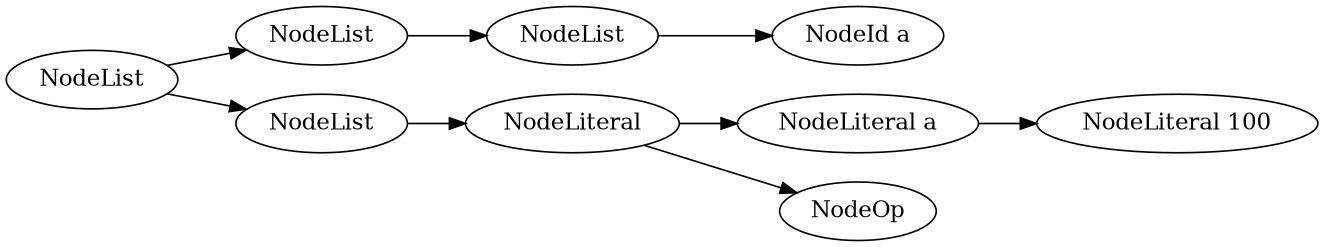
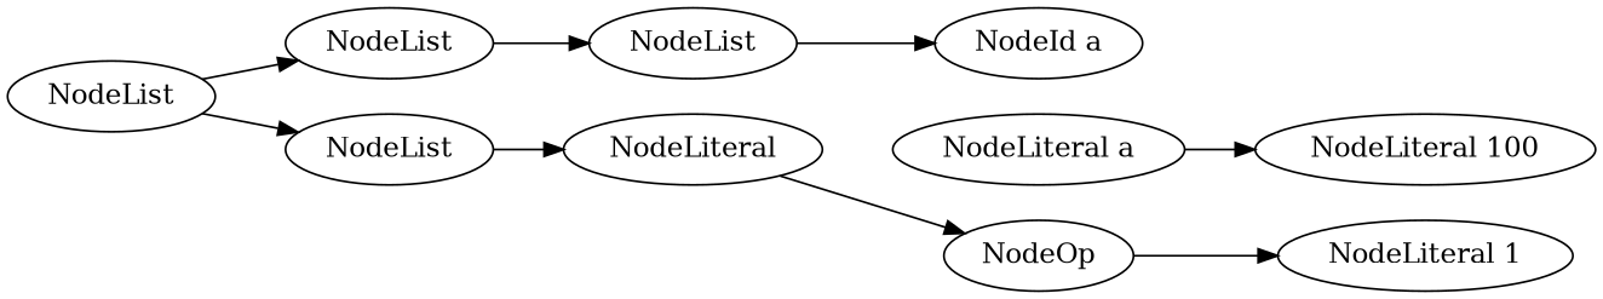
  digraph {
    rankdir=LR
    node [shape=ellipse]
    n1 [label=NodeList]
    n2 [label=NodeList]
    n3 [label=NodeList]
    n4 [label=NodeList]
    n5 [label=NodeLiteral]
    n6 [label="NodeId a"]
    n7 [label="NodeLiteral a"]
    n8 [label=NodeOp]
    n9 [label="NodeLiteral 100"]
+   n10 [label="NodeLiteral 1"]
    n1 -> n2
    n1 -> n3
    n2 -> n4
    n3 -> n5
    n4 -> n6
-   n5 -> n7
    n5 -> n8
    n7 -> n9
+   n8 -> n10
  }
